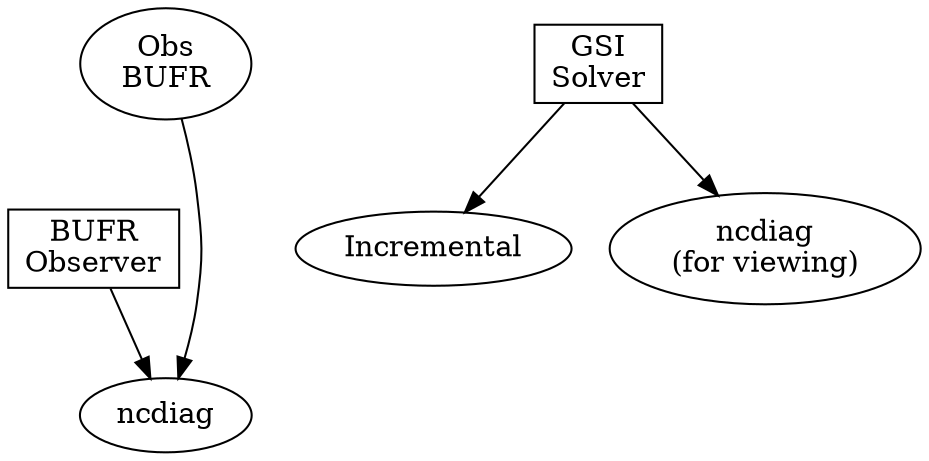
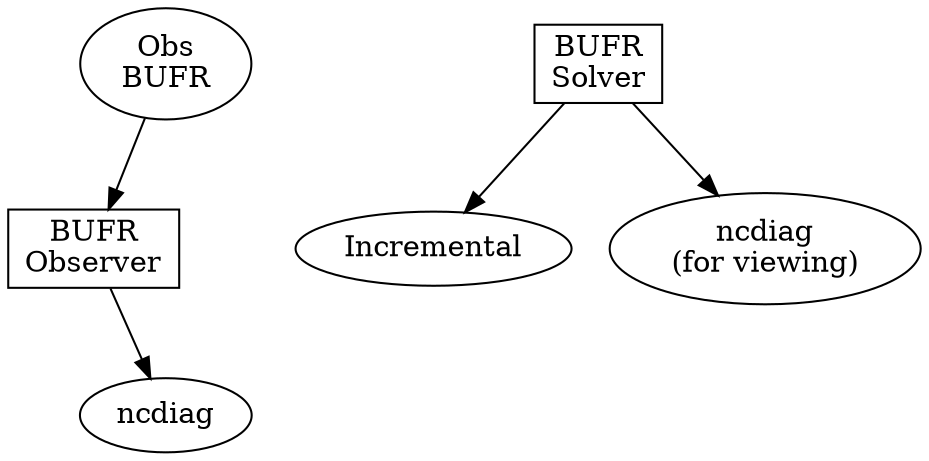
  digraph {
    node [shape=ellipse]
    n1 [label="Obs\nBUFR"]
    n2 [label="BUFR\nObserver" shape=box]
    n3 [label=ncdiag]
-   n4 [label="GSI\nSolver" shape=box]
+   n4 [label="BUFR\nSolver" shape=box]
    n5 [label=Incremental]
    n6 [label="ncdiag\n(for viewing)"]
-   n1 -> n3
+   n1 -> n2
    n2 -> n3
    n4 -> n5
    n4 -> n6
  }
